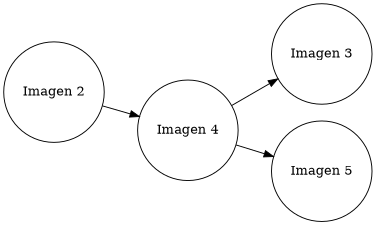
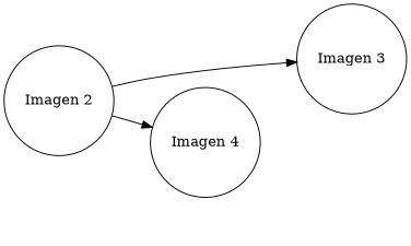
  digraph {
    rankdir=LR
    node [shape=circle]
    n1 [label="Imagen 2"]
    n2 [label="Imagen 4"]
    n3 [label="Imagen 3"]
-   n4 [label="Imagen 5"]
    n1 -> n2
-   n2 -> n3
-   n2 -> n4
+   n1 -> n3
  }
